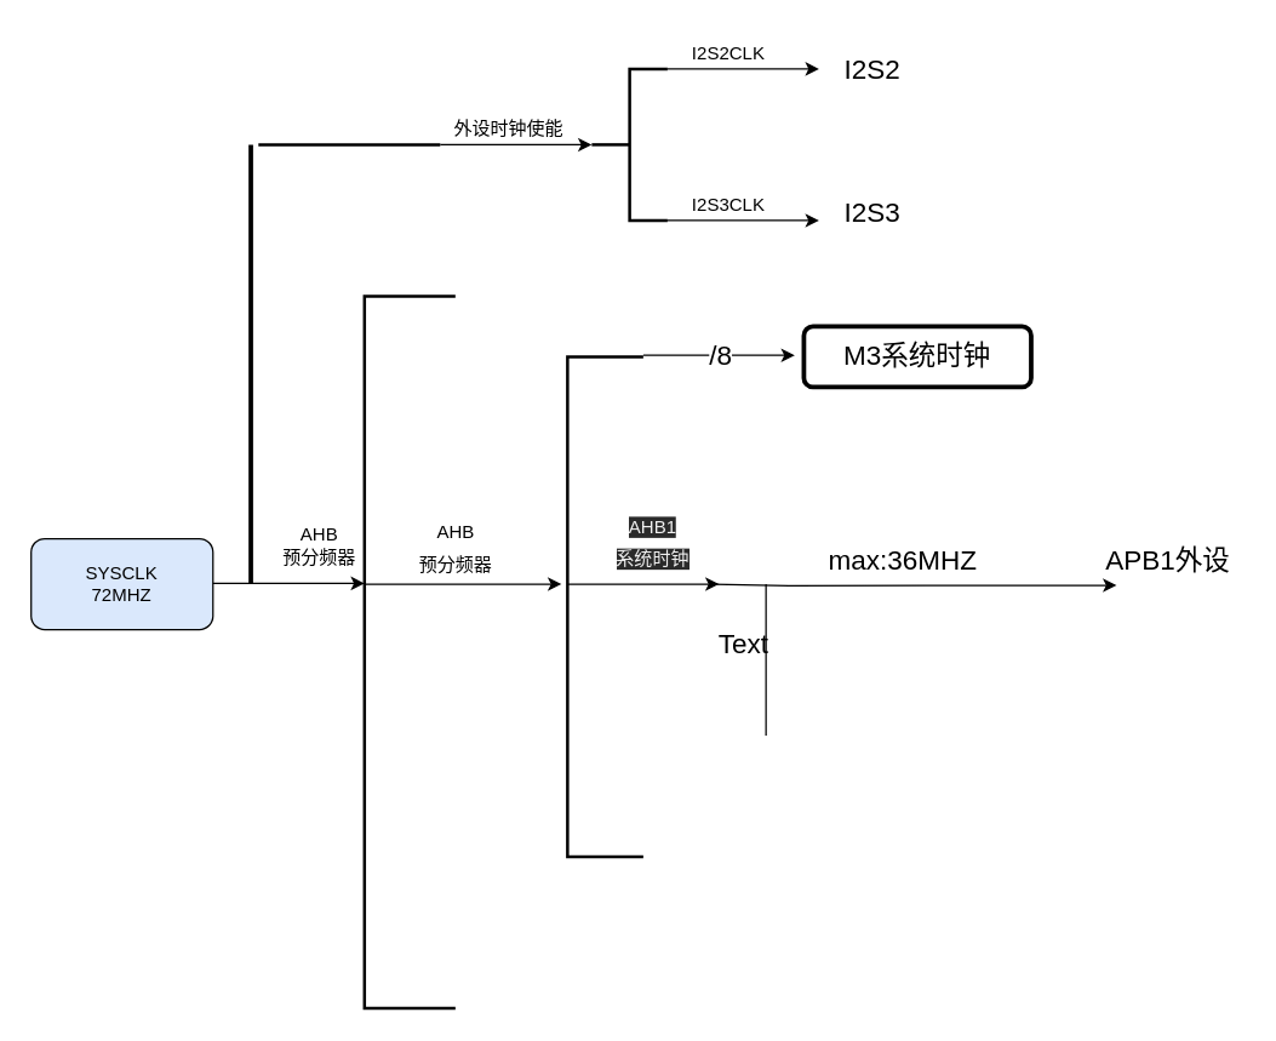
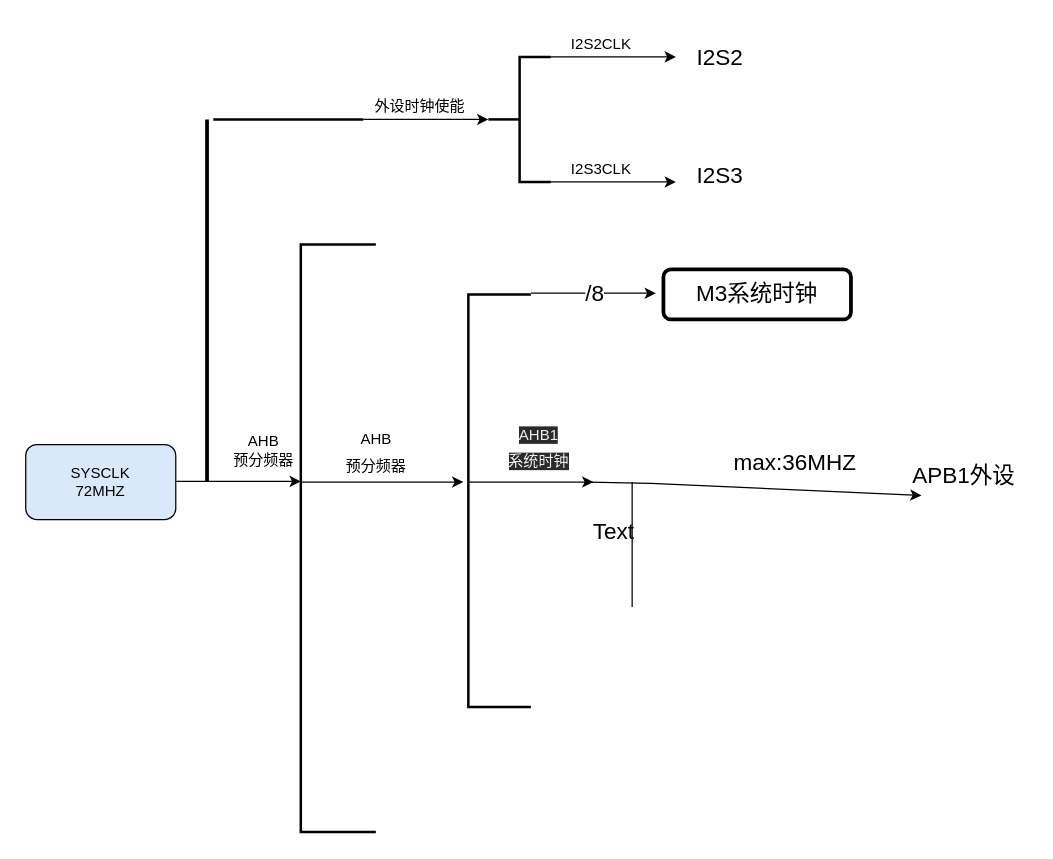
  <mxCell id="0" />
  <mxCell id="1" parent="0" />
  <mxCell id="2" value="SYSCLK&lt;br&gt;72MHZ" style="rounded=1;whiteSpace=wrap;html=1;fillColor=#dae8fc;" vertex="1" parent="1"><mxGeometry x="20" y="355" width="120" height="60" as="geometry" /></mxCell>
  <mxCell id="3" value="" style="endArrow=classic;html=1;rounded=0;" edge="1" parent="1"><mxGeometry relative="1" as="geometry"><mxPoint x="140" y="384.5" as="sourcePoint" /><mxPoint x="240" y="384.5" as="targetPoint" /><Array as="points" /></mxGeometry></mxCell>
  <mxCell id="4" value="AHB&lt;br&gt;预分频器" style="text;html=1;align=center;verticalAlign=middle;resizable=0;points=[];autosize=1;strokeColor=none;fillColor=none;" vertex="1" parent="1"><mxGeometry x="180" y="345" width="60" height="30" as="geometry" /></mxCell>
  <mxCell id="5" value="" style="strokeWidth=2;html=1;shape=mxgraph.flowchart.annotation_1;align=left;pointerEvents=1;" vertex="1" parent="1"><mxGeometry x="240" y="195" width="60" height="470" as="geometry" /></mxCell>
  <mxCell id="6" value="" style="endArrow=classic;html=1;rounded=0;" edge="1" parent="1"><mxGeometry relative="1" as="geometry"><mxPoint x="290" y="95" as="sourcePoint" /><mxPoint x="390" y="95" as="targetPoint" /></mxGeometry></mxCell>
  <mxCell id="7" value="外设时钟使能" style="text;html=1;align=center;verticalAlign=middle;resizable=0;points=[];autosize=1;strokeColor=none;fillColor=none;" vertex="1" parent="1"><mxGeometry x="290" y="75" width="90" height="20" as="geometry" /></mxCell>
  <mxCell id="8" value="" style="strokeWidth=2;html=1;shape=mxgraph.flowchart.annotation_2;align=left;labelPosition=right;pointerEvents=1;" vertex="1" parent="1"><mxGeometry x="390" y="45" width="50" height="100" as="geometry" /></mxCell>
  <mxCell id="9" value="" style="endArrow=classic;html=1;rounded=0;" edge="1" parent="1"><mxGeometry relative="1" as="geometry"><mxPoint x="440" y="45" as="sourcePoint" /><mxPoint x="540" y="45" as="targetPoint" /></mxGeometry></mxCell>
  <mxCell id="10" value="" style="endArrow=classic;html=1;rounded=0;" edge="1" parent="1"><mxGeometry relative="1" as="geometry"><mxPoint x="440" y="145" as="sourcePoint" /><mxPoint x="540" y="145" as="targetPoint" /><Array as="points"><mxPoint x="490" y="145" /></Array></mxGeometry></mxCell>
  <mxCell id="11" value="I2S2CLK" style="text;html=1;align=center;verticalAlign=middle;resizable=0;points=[];autosize=1;strokeColor=none;fillColor=none;" vertex="1" parent="1"><mxGeometry x="450" y="25" width="60" height="20" as="geometry" /></mxCell>
  <mxCell id="12" value="I2S3CLK" style="text;html=1;align=center;verticalAlign=middle;resizable=0;points=[];autosize=1;strokeColor=none;fillColor=none;" vertex="1" parent="1"><mxGeometry x="450" y="125" width="60" height="20" as="geometry" /></mxCell>
  <mxCell id="13" value="&lt;font style=&quot;line-height: 2.6 ; font-size: 18px&quot;&gt;I2S2&lt;/font&gt;" style="text;html=1;align=center;verticalAlign=middle;resizable=0;points=[];autosize=1;strokeColor=none;fillColor=none;spacingTop=1;strokeWidth=0;" vertex="1" parent="1"><mxGeometry x="550" y="20" width="50" height="50" as="geometry" /></mxCell>
  <mxCell id="14" value="I2S3" style="text;html=1;align=center;verticalAlign=middle;resizable=0;points=[];autosize=1;strokeColor=none;fillColor=none;fontSize=18;" vertex="1" parent="1"><mxGeometry x="550" y="125" width="50" height="30" as="geometry" /></mxCell>
  <mxCell id="15" value="" style="line;strokeWidth=3;direction=south;html=1;perimeter=backbonePerimeter;points=[];outlineConnect=0;fontSize=18;" vertex="1" parent="1"><mxGeometry x="160" y="95" width="10" height="290" as="geometry" /></mxCell>
  <mxCell id="16" value="" style="line;strokeWidth=2;html=1;fontSize=18;" vertex="1" parent="1"><mxGeometry x="170" y="90" width="120" height="10" as="geometry" /></mxCell>
  <mxCell id="17" value="" style="endArrow=classic;html=1;rounded=0;fontSize=18;" edge="1" parent="1"><mxGeometry relative="1" as="geometry"><mxPoint x="240" y="385" as="sourcePoint" /><mxPoint x="370" y="385" as="targetPoint" /><Array as="points"><mxPoint x="290" y="385" /></Array></mxGeometry></mxCell>
  <mxCell id="18" value="&lt;span style=&quot;font-size: 12px&quot;&gt;AHB&lt;/span&gt;&lt;br style=&quot;font-size: 12px&quot;&gt;&lt;span style=&quot;font-size: 12px&quot;&gt;预分频器&lt;/span&gt;&lt;br&gt;" style="text;html=1;align=center;verticalAlign=middle;resizable=0;points=[];autosize=1;strokeColor=none;fillColor=none;fontSize=18;" vertex="1" parent="1"><mxGeometry x="270" y="335" width="60" height="50" as="geometry" /></mxCell>
  <mxCell id="19" value="" style="strokeWidth=2;html=1;shape=mxgraph.flowchart.annotation_1;align=left;pointerEvents=1;fontSize=18;" vertex="1" parent="1"><mxGeometry x="374" y="235" width="50" height="330" as="geometry" /></mxCell>
  <mxCell id="20" value="" style="endArrow=classic;html=1;rounded=0;fontSize=18;" edge="1" parent="1"><mxGeometry relative="1" as="geometry"><mxPoint x="424" y="234" as="sourcePoint" /><mxPoint x="524" y="234" as="targetPoint" /><Array as="points"><mxPoint x="484" y="234" /></Array></mxGeometry></mxCell>
  <mxCell id="21" value="/8" style="edgeLabel;resizable=0;html=1;align=center;verticalAlign=middle;fontSize=18;strokeWidth=3;" connectable="0" vertex="1" parent="20"><mxGeometry relative="1" as="geometry" /></mxCell>
  <mxCell id="22" value="M3系统时钟" style="rounded=1;whiteSpace=wrap;html=1;fontSize=18;strokeWidth=3;" vertex="1" parent="1"><mxGeometry x="530" y="215" width="150" height="40" as="geometry" /></mxCell>
  <mxCell id="23" value="" style="html=1;rounded=0;fontSize=18;strokeWidth=1;" edge="1" parent="1"><mxGeometry width="100" relative="1" as="geometry"><mxPoint x="374" y="385" as="sourcePoint" /><mxPoint x="474" y="385" as="targetPoint" /></mxGeometry></mxCell>
  <mxCell id="24" value="&lt;br&gt;&lt;br&gt;&lt;span style=&quot;color: rgb(240 , 240 , 240) ; font-family: &amp;#34;helvetica&amp;#34; ; font-style: normal ; font-weight: 400 ; letter-spacing: normal ; text-align: center ; text-indent: 0px ; text-transform: none ; word-spacing: 0px ; background-color: rgb(42 , 42 , 42) ; font-size: 12px&quot;&gt;AHB1&lt;/span&gt;&lt;br style=&quot;color: rgb(240 , 240 , 240) ; font-family: &amp;#34;helvetica&amp;#34; ; font-style: normal ; font-weight: 400 ; letter-spacing: normal ; text-align: center ; text-indent: 0px ; text-transform: none ; word-spacing: 0px ; background-color: rgb(42 , 42 , 42) ; font-size: 12px&quot;&gt;&lt;span style=&quot;color: rgb(240 , 240 , 240) ; font-family: &amp;#34;helvetica&amp;#34; ; font-style: normal ; font-weight: 400 ; letter-spacing: normal ; text-align: center ; text-indent: 0px ; text-transform: none ; word-spacing: 0px ; background-color: rgb(42 , 42 , 42) ; font-size: 12px&quot;&gt;系统时钟&lt;/span&gt;&lt;br&gt;" style="text;html=1;align=center;verticalAlign=middle;resizable=0;points=[];autosize=1;strokeColor=none;fillColor=none;fontSize=18;" vertex="1" parent="1"><mxGeometry x="400" y="285" width="60" height="100" as="geometry" /></mxCell>
  <mxCell id="25" value="" style="endArrow=classic;html=1;rounded=0;fontSize=18;strokeWidth=1;entryX=0.164;entryY=1.027;entryDx=0;entryDy=0;entryPerimeter=0;" edge="1" parent="1" target="26"><mxGeometry relative="1" as="geometry"><mxPoint x="470" y="385" as="sourcePoint" /><mxPoint x="590" y="385" as="targetPoint" /><Array as="points"><mxPoint x="520" y="386" /></Array></mxGeometry></mxCell>
- <mxCell id="26" value="APB1外设" style="text;html=1;align=center;verticalAlign=middle;resizable=0;points=[];autosize=1;strokeColor=none;fillColor=none;fontSize=18;" vertex="1" parent="1"><mxGeometry x="720" y="355" width="100" height="30" as="geometry" /></mxCell>
- <mxCell id="27" value="max:36MHZ" style="text;html=1;align=center;verticalAlign=middle;resizable=0;points=[];autosize=1;strokeColor=none;fillColor=none;fontSize=18;" vertex="1" parent="1"><mxGeometry x="540" y="355" width="110" height="30" as="geometry" /></mxCell>
+ <mxCell id="26" value="APB1外设" style="text;html=1;align=center;verticalAlign=middle;resizable=0;points=[];autosize=1;strokeColor=none;fillColor=none;fontSize=18;" vertex="1" parent="1"><mxGeometry x="720" y="365" width="100" height="30" as="geometry" /></mxCell>
+ <mxCell id="27" value="max:36MHZ" style="text;html=1;align=center;verticalAlign=middle;resizable=0;points=[];autosize=1;strokeColor=none;fillColor=none;fontSize=18;" vertex="1" parent="1"><mxGeometry x="580" y="355" width="110" height="30" as="geometry" /></mxCell>
  <mxCell id="28" value="" style="line;strokeWidth=1;direction=south;html=1;perimeter=backbonePerimeter;points=[];outlineConnect=0;fontSize=18;fillColor=none;gradientColor=none;" vertex="1" parent="1"><mxGeometry x="500" y="385" width="10" height="100" as="geometry" /></mxCell>
  <mxCell id="29" value="Text" style="text;html=1;align=center;verticalAlign=middle;resizable=0;points=[];autosize=1;strokeColor=none;fillColor=none;fontSize=18;" vertex="1" parent="1"><mxGeometry x="470" y="415" width="40" height="20" as="geometry" /></mxCell>
